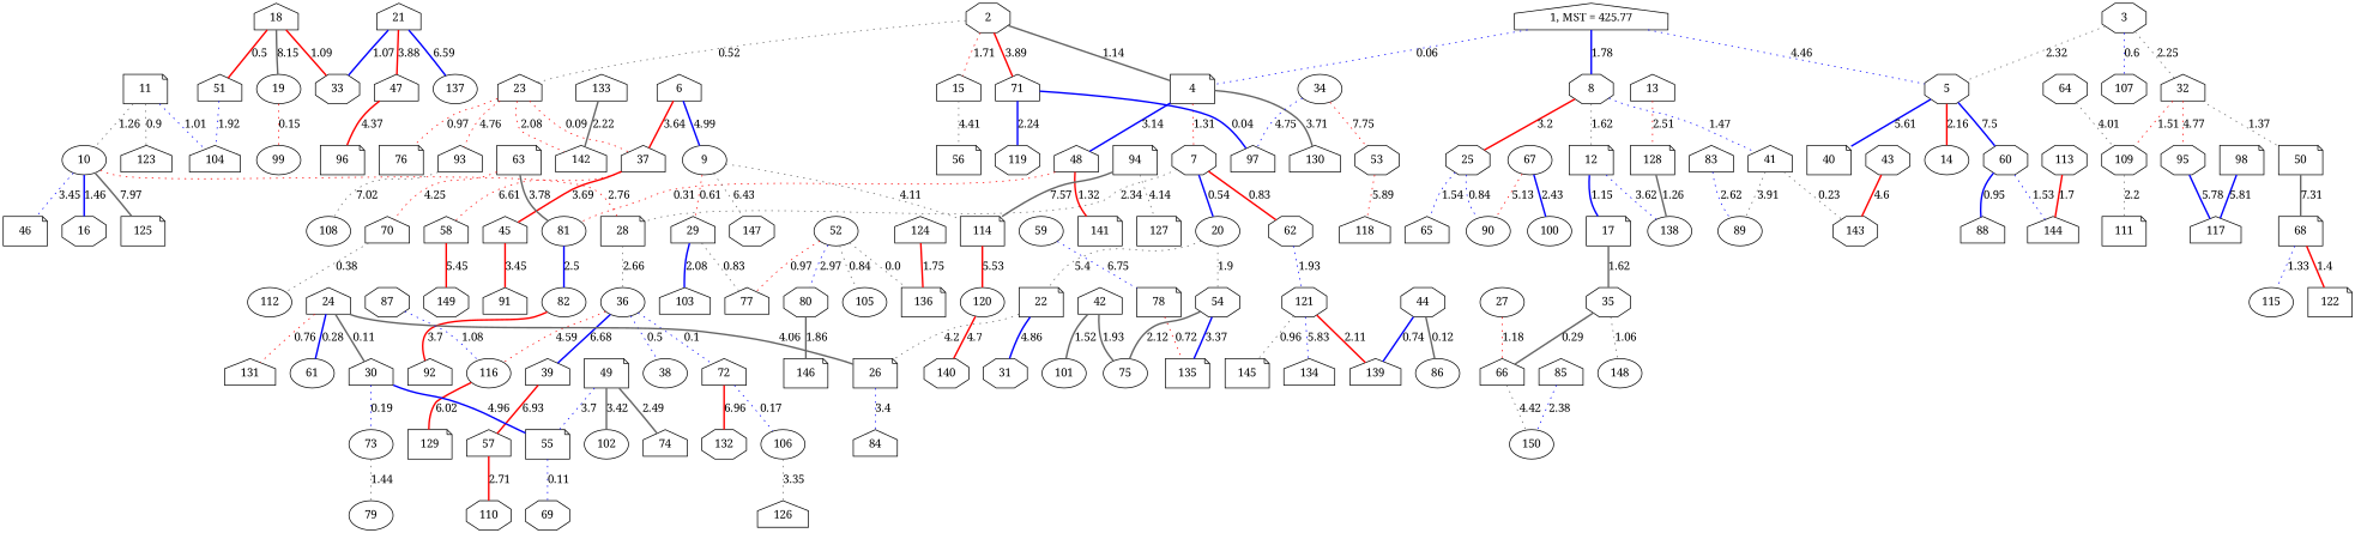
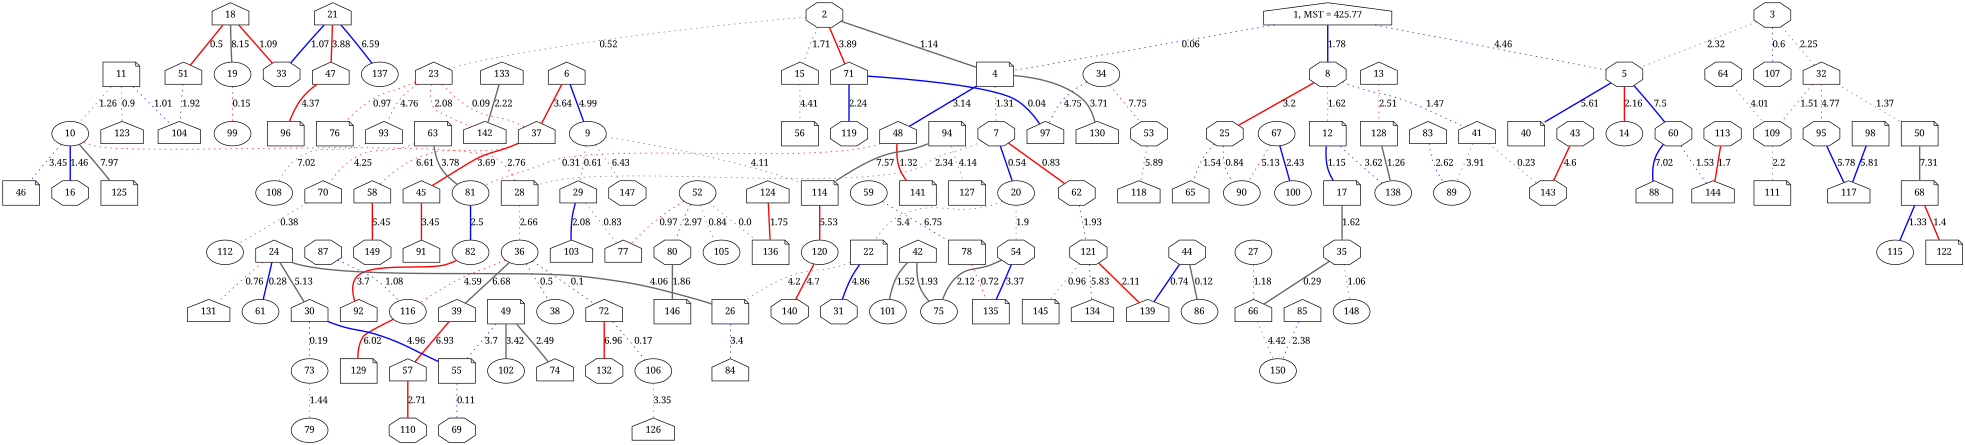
  graph {
    fontname="Noto Serif"
    node [fontname="Noto Serif" shape=house]
    edge [color=blue fontname="Noto Serif" style=dotted]
    n1 [label="1, MST = 425.77"]
    4 [shape=note]
    5 [shape=octagon]
    8 [shape=octagon]
    7 [shape=octagon]
    48
    130
    14 [shape=ellipse]
    40 [shape=note]
    60 [shape=octagon]
    12 [shape=note]
    25 [shape=octagon]
    41
    28 [shape=note]
    20 [shape=ellipse]
    62 [shape=octagon]
    81 [shape=ellipse]
    141 [shape=note]
    88
    144
    17 [shape=note]
    138 [shape=ellipse]
    65
    90 [shape=ellipse]
    89 [shape=ellipse]
    143 [shape=octagon]
    35 [shape=octagon]
    128 [shape=note]
    13
    2 [shape=octagon]
    15
    23
    71
    56 [shape=note]
    37
    76 [shape=note]
    93
    142
    97
    119 [shape=octagon]
    36 [shape=ellipse]
    22 [shape=note]
    54 [shape=octagon]
    121 [shape=octagon]
    10 [shape=ellipse]
    16 [shape=octagon]
    125 [shape=note]
    46 [shape=note]
    38 [shape=ellipse]
    72
    39
    116 [shape=ellipse]
    82 [shape=ellipse]
    63 [shape=note]
    70
    112 [shape=ellipse]
    92
    6
    9 [shape=ellipse]
    45
    58
    29
    114 [shape=note]
    147 [shape=octagon]
    91
    149 [shape=octagon]
    11 [shape=note]
    104
    123
    108 [shape=ellipse]
    34 [shape=ellipse]
    53 [shape=octagon]
    118
    133
    26 [shape=note]
    31 [shape=octagon]
    75 [shape=ellipse]
    135 [shape=note]
    84
    132 [shape=octagon]
    106 [shape=ellipse]
    57
    129 [shape=note]
    44 [shape=octagon]
    139
    86 [shape=ellipse]
    134
    145 [shape=note]
    24
    30
    61 [shape=ellipse]
    131
    73 [shape=ellipse]
    55 [shape=note]
    79 [shape=ellipse]
    69 [shape=octagon]
    42
    101 [shape=ellipse]
    59 [shape=ellipse]
    78 [shape=note]
    18
    51
    19 [shape=ellipse]
    33 [shape=octagon]
    99 [shape=ellipse]
    66
    148 [shape=ellipse]
    83
    43 [shape=octagon]
    27 [shape=ellipse]
    150 [shape=ellipse]
    85
    21
    137 [shape=ellipse]
    47
    96 [shape=note]
    126
    110 [shape=octagon]
    87 [shape=octagon]
    67 [shape=ellipse]
    100 [shape=ellipse]
    3 [shape=octagon]
    32
    107 [shape=octagon]
    95 [shape=octagon]
    50 [shape=note]
    109 [shape=octagon]
    77
    103
    120 [shape=ellipse]
    117
    68 [shape=note]
    111 [shape=note]
    115 [shape=ellipse]
    122 [shape=note]
    64 [shape=octagon]
    98 [shape=note]
    52 [shape=ellipse]
    80 [shape=octagon]
    136 [shape=note]
    105 [shape=ellipse]
    146 [shape=note]
    94 [shape=note]
    127 [shape=note]
    140 [shape=octagon]
    124
    49 [shape=note]
    74
    102 [shape=ellipse]
    113 [shape=octagon]
    n1 -- 4 [label=0.06]
    n1 -- 5 [label=4.46]
    n1 -- 8 [label=1.78 style=bold]
    4 -- 7 [color=red label=1.31]
    4 -- 48 [label=3.14 style=bold]
    4 -- 130 [color=gray40 label=3.71 style=bold]
    5 -- 14 [color=red label=2.16 style=bold]
    5 -- 40 [label=5.61 style=bold]
    5 -- 60 [label=7.5 style=bold]
    8 -- 12 [color=gray40 label=1.62]
    8 -- 25 [color=red label=3.2 style=bold]
    8 -- 41 [label=1.47]
    7 -- 28 [color=gray40 label=2.34]
    7 -- 20 [label=0.54 style=bold]
    7 -- 62 [color=red label=0.83 style=bold]
    48 -- 81 [color=red label=0.31]
    48 -- 141 [color=red label=1.32 style=bold]
-   60 -- 88 [label=0.95 style=bold]
+   60 -- 88 [label=7.02 style=bold]
    60 -- 144 [label=1.53]
    12 -- 17 [label=1.15 style=bold]
    12 -- 138 [label=3.62]
    25 -- 65 [label=1.54]
    25 -- 90 [label=0.84]
    41 -- 89 [color=gray40 label=3.91]
    41 -- 143 [color=gray40 label=0.23]
    28 -- 36 [color=gray40 label=2.66]
    20 -- 22 [color=gray40 label=5.4]
    20 -- 54 [color=gray40 label=1.9]
    62 -- 121 [label=1.93]
    81 -- 82 [label=2.5 style=bold]
    17 -- 35 [color=gray40 label=1.62 style=bold]
    35 -- 66 [color=gray40 label=0.29 style=bold]
    35 -- 148 [color=gray40 label=1.06]
    128 -- 138 [color=gray40 label=1.26 style=bold]
    13 -- 128 [color=red label=2.51]
    2 -- 4 [color=gray40 label=1.14 style=bold]
    2 -- 15 [color=red label=1.71]
    2 -- 23 [color=gray40 label=0.52]
    2 -- 71 [color=red label=3.89 style=bold]
    15 -- 56 [color=gray40 label=4.41]
    23 -- 37 [color=red label=0.09]
    23 -- 76 [color=red label=0.97]
    23 -- 93 [color=red label=4.76]
    23 -- 142 [color=red label=2.08]
    71 -- 97 [label=0.04 style=bold]
    71 -- 119 [label=2.24 style=bold]
    37 -- 45 [color=red label=3.69 style=bold]
    37 -- 58 [color=red label=6.61]
    93 -- 108 [color=gray40 label=7.02]
    36 -- 38 [label=0.5]
    36 -- 72 [label=0.1]
-   36 -- 39 [label=6.68 style=bold]
+   36 -- 39 [color=gray40 label=6.68 style=bold]
    36 -- 116 [color=red label=4.59]
    22 -- 26 [color=gray40 label=4.2]
    22 -- 31 [label=4.86 style=bold]
    54 -- 75 [color=gray40 label=2.12 style=bold]
    54 -- 135 [label=3.37 style=bold]
    121 -- 139 [color=red label=2.11 style=bold]
    121 -- 134 [label=5.83]
    121 -- 145 [color=gray40 label=0.96]
    10 -- 28 [color=red label=2.76]
    10 -- 16 [label=1.46 style=bold]
    10 -- 125 [color=gray40 label=7.97 style=bold]
    10 -- 46 [label=3.45]
    72 -- 132 [color=red label=6.96 style=bold]
    72 -- 106 [label=0.17]
    39 -- 57 [color=red label=6.93 style=bold]
    116 -- 129 [color=red label=6.02 style=bold]
    82 -- 92 [color=red label=3.7 style=bold]
    63 -- 81 [color=gray40 label=3.78 style=bold]
    63 -- 70 [color=red label=4.25]
    70 -- 112 [color=gray40 label=0.38]
    6 -- 37 [color=red label=3.64 style=bold]
    6 -- 9 [label=4.99 style=bold]
    9 -- 29 [color=red label=0.61]
    9 -- 114 [color=gray40 label=4.11]
    9 -- 147 [color=gray40 label=6.43]
    45 -- 91 [color=red label=3.45 style=bold]
    58 -- 149 [color=red label=5.45 style=bold]
    29 -- 77 [color=gray40 label=0.83]
    29 -- 103 [label=2.08 style=bold]
    114 -- 120 [color=red label=5.53 style=bold]
    11 -- 10 [color=gray40 label=1.26]
    11 -- 104 [label=1.01]
    11 -- 123 [color=gray40 label=0.9]
    34 -- 97 [label=4.75]
    34 -- 53 [color=red label=7.75]
    53 -- 118 [color=red label=5.89]
    133 -- 142 [color=gray40 label=2.22 style=bold]
    26 -- 84 [label=3.4]
    106 -- 126 [color=gray40 label=3.35]
    57 -- 110 [color=red label=2.71 style=bold]
    44 -- 139 [label=0.74 style=bold]
    44 -- 86 [color=gray40 label=0.12 style=bold]
    24 -- 26 [color=gray40 label=4.06 style=bold]
-   24 -- 30 [color=gray40 label=0.11 style=bold]
+   24 -- 30 [color=gray40 label=5.13 style=bold]
    24 -- 61 [label=0.28 style=bold]
    24 -- 131 [color=red label=0.76]
    30 -- 73 [label=0.19]
    30 -- 55 [label=4.96 style=bold]
    73 -- 79 [color=gray40 label=1.44]
    55 -- 69 [label=0.11]
    42 -- 75 [color=gray40 label=1.93 style=bold]
    42 -- 101 [color=gray40 label=1.52 style=bold]
    59 -- 78 [label=6.75]
    78 -- 135 [color=red label=0.72]
    18 -- 51 [color=red label=0.5 style=bold]
    18 -- 19 [color=gray40 label=8.15 style=bold]
    18 -- 33 [color=red label=1.09 style=bold]
    51 -- 104 [label=1.92]
    19 -- 99 [color=red label=0.15]
    66 -- 150 [color=gray40 label=4.42]
    83 -- 89 [label=2.62]
    43 -- 143 [color=red label=4.6 style=bold]
    27 -- 66 [color=red label=1.18]
    85 -- 150 [label=2.38]
    21 -- 33 [label=1.07 style=bold]
    21 -- 137 [label=6.59 style=bold]
    21 -- 47 [color=red label=3.88 style=bold]
    47 -- 96 [color=red label=4.37 style=bold]
    87 -- 116 [label=1.08]
    67 -- 90 [color=red label=5.13]
    67 -- 100 [label=2.43 style=bold]
    3 -- 5 [color=gray40 label=2.32]
    3 -- 32 [color=gray40 label=2.25]
    3 -- 107 [label=0.6]
    32 -- 95 [color=red label=4.77]
    32 -- 50 [color=gray40 label=1.37]
    32 -- 109 [color=red label=1.51]
    95 -- 117 [label=5.78 style=bold]
    50 -- 68 [color=gray40 label=7.31 style=bold]
    109 -- 111 [color=gray40 label=2.2]
    120 -- 140 [color=red label=4.7 style=bold]
-   68 -- 115 [label=1.33]
+   68 -- 115 [label=1.33 style=bold]
    68 -- 122 [color=red label=1.4 style=bold]
    64 -- 109 [color=gray40 label=4.01]
    98 -- 117 [label=5.81 style=bold]
    52 -- 77 [color=red label=0.97]
    52 -- 80 [label=2.97]
    52 -- 136 [color=gray40 label=0.0]
    52 -- 105 [color=gray40 label=0.84]
    80 -- 146 [color=gray40 label=1.86 style=bold]
    94 -- 114 [color=gray40 label=7.57 style=bold]
    94 -- 127 [color=gray40 label=4.14]
    124 -- 136 [color=red label=1.75 style=bold]
    49 -- 55 [label=3.7]
    49 -- 74 [color=gray40 label=2.49 style=bold]
    49 -- 102 [color=gray40 label=3.42 style=bold]
    113 -- 144 [color=red label=1.7 style=bold]
  }
